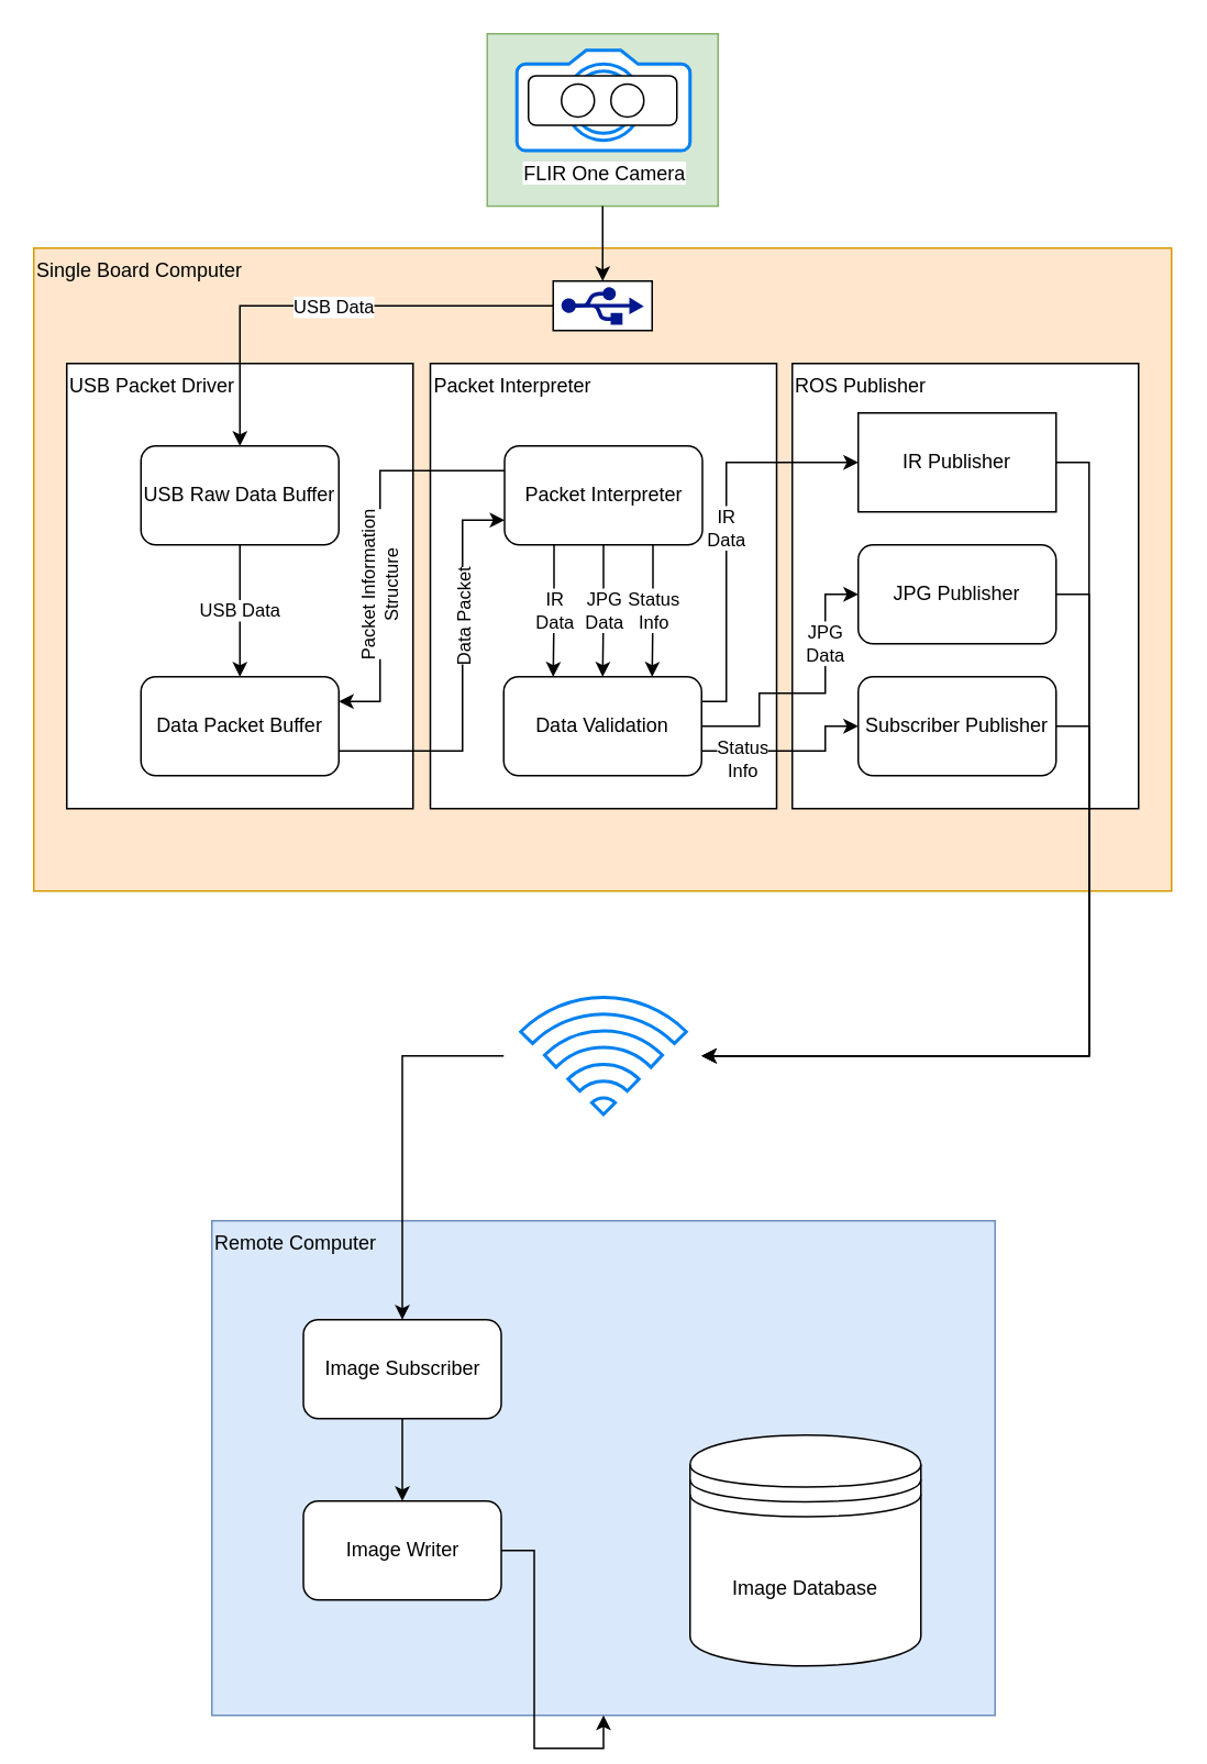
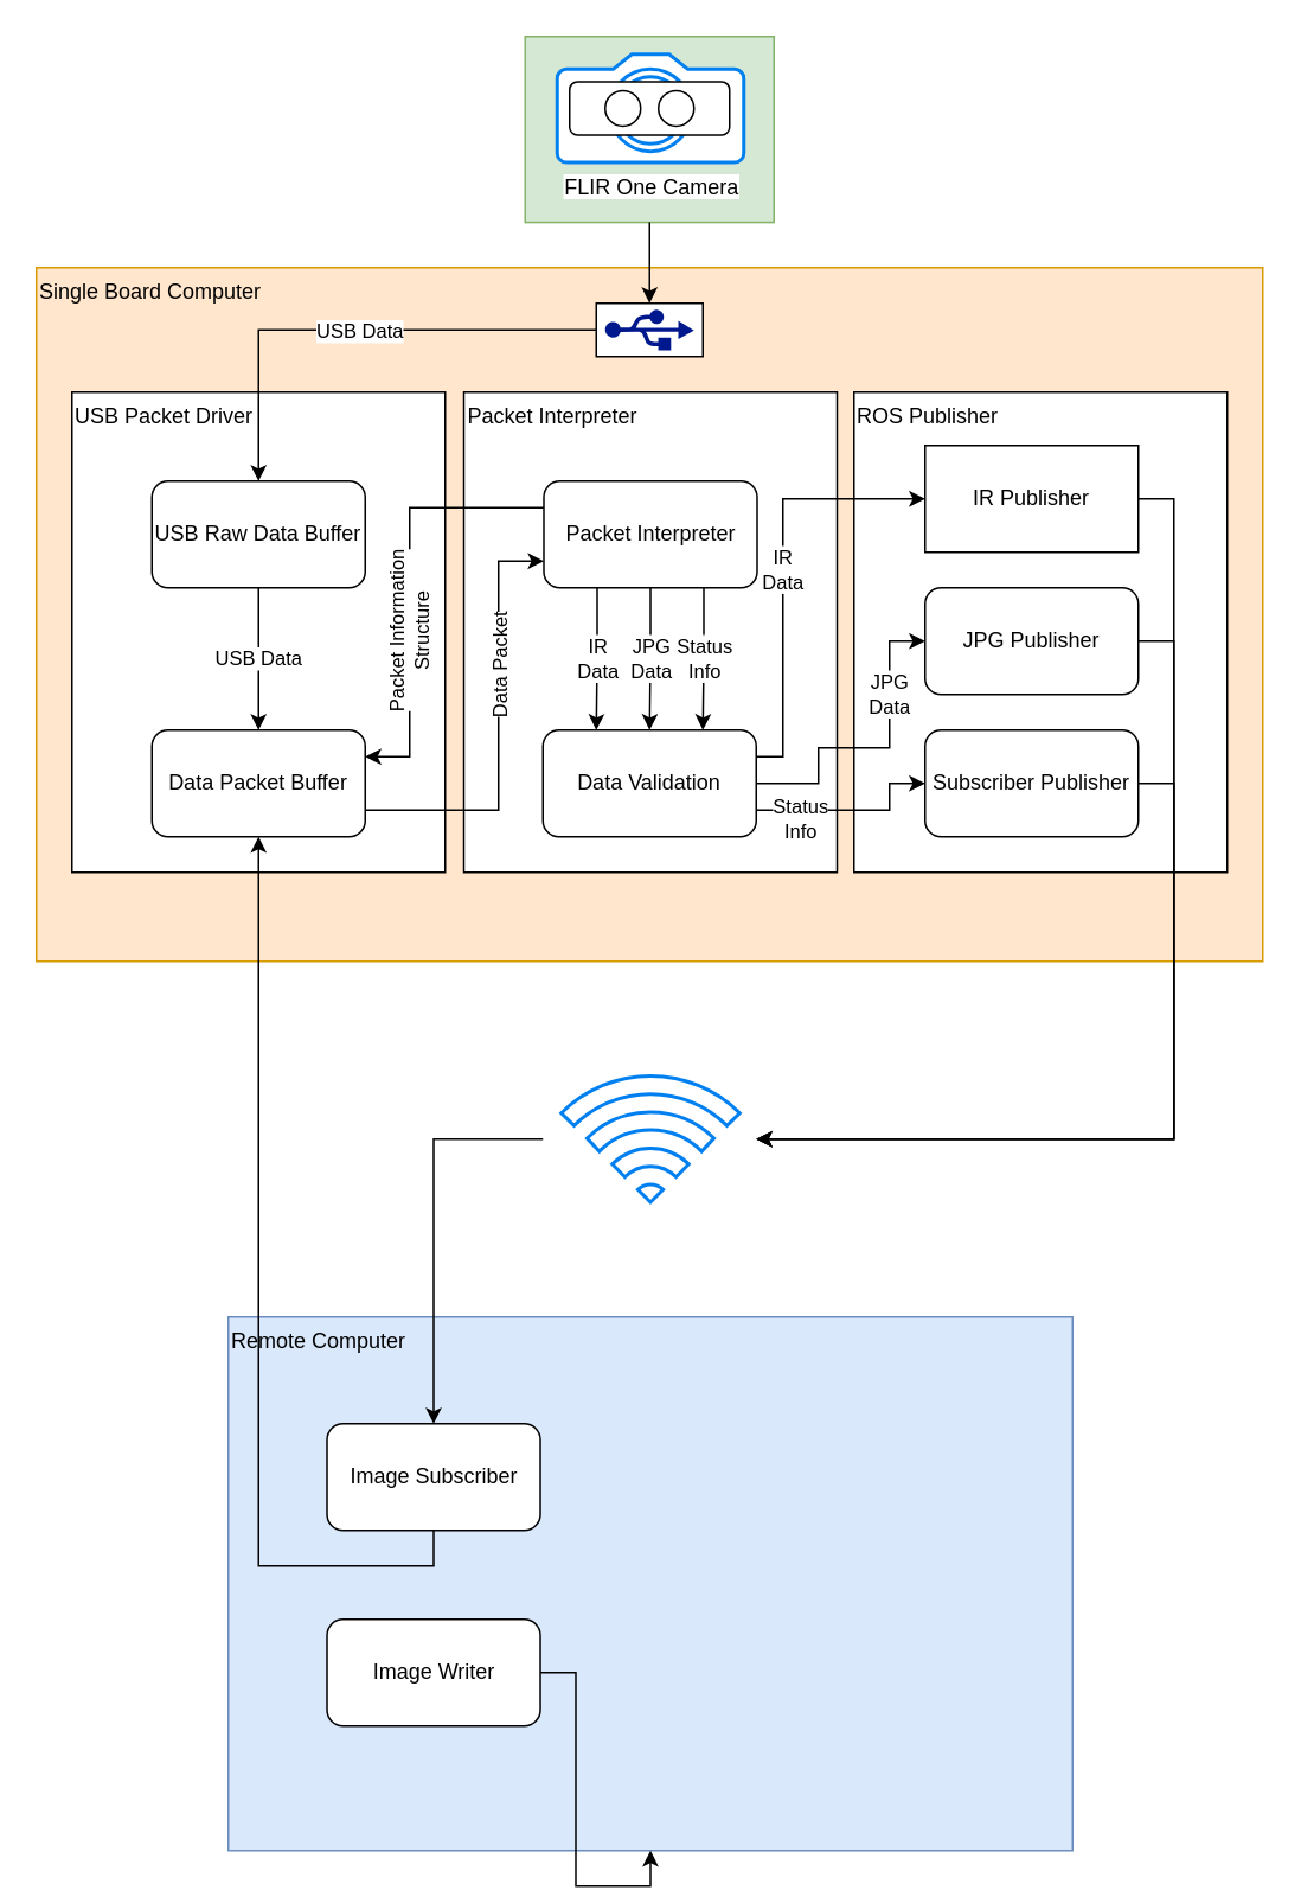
  <mxCell id="0" />
  <mxCell id="1" parent="0" />
  <mxCell id="2" value="Remote Computer" style="rounded=0;whiteSpace=wrap;html=1;fillColor=#dae8fc;strokeColor=#6c8ebf;horizontal=1;verticalAlign=top;align=left;" vertex="1" parent="1"><mxGeometry x="128" y="740" width="475" height="300" as="geometry" /></mxCell>
  <mxCell id="3" style="edgeStyle=orthogonalEdgeStyle;rounded=0;orthogonalLoop=1;jettySize=auto;html=1;exitX=0;exitY=0.5;exitDx=0;exitDy=0;" edge="1" parent="1" source="4" target="42"><mxGeometry relative="1" as="geometry" /></mxCell>
  <mxCell id="4" value="" style="rounded=0;whiteSpace=wrap;html=1;align=center;strokeColor=none;fillColor=none;" vertex="1" parent="1"><mxGeometry x="305" y="590" width="120" height="100" as="geometry" /></mxCell>
  <mxCell id="5" value="Single Board Computer" style="rounded=0;whiteSpace=wrap;html=1;fillColor=#ffe6cc;strokeColor=#d79b00;horizontal=1;verticalAlign=top;align=left;" vertex="1" parent="1"><mxGeometry x="20" y="150" width="690" height="390" as="geometry" /></mxCell>
  <mxCell id="6" value="" style="rounded=0;whiteSpace=wrap;html=1;" vertex="1" parent="1"><mxGeometry x="335" y="170" width="60" height="30" as="geometry" /></mxCell>
  <mxCell id="7" value="" style="rounded=0;whiteSpace=wrap;html=1;fillColor=#d5e8d4;strokeColor=#82b366;" vertex="1" parent="1"><mxGeometry x="295" y="20" width="140" height="104.55" as="geometry" /></mxCell>
  <mxCell id="8" value="&lt;div&gt;FLIR One Camera&lt;/div&gt;" style="html=1;verticalLabelPosition=bottom;align=center;labelBackgroundColor=#ffffff;verticalAlign=top;strokeWidth=2;strokeColor=#0080F0;shadow=0;dashed=0;shape=mxgraph.ios7.icons.camera;" vertex="1" parent="1"><mxGeometry x="313" y="30" width="105" height="60.9" as="geometry" /></mxCell>
  <mxCell id="9" value="" style="rounded=1;whiteSpace=wrap;html=1;" vertex="1" parent="1"><mxGeometry x="320" y="45.45" width="90" height="30" as="geometry" /></mxCell>
  <mxCell id="10" value="" style="ellipse;whiteSpace=wrap;html=1;aspect=fixed;" vertex="1" parent="1"><mxGeometry x="370" y="50.45" width="20" height="20" as="geometry" /></mxCell>
  <mxCell id="11" value="" style="ellipse;whiteSpace=wrap;html=1;aspect=fixed;" vertex="1" parent="1"><mxGeometry x="340" y="50.45" width="20" height="20" as="geometry" /></mxCell>
  <mxCell id="12" value="" style="aspect=fixed;pointerEvents=1;shadow=0;dashed=0;html=1;strokeColor=none;labelPosition=center;verticalLabelPosition=bottom;verticalAlign=top;align=center;fillColor=#00188D;shape=mxgraph.mscae.enterprise.usb" vertex="1" parent="1"><mxGeometry x="340" y="173.5" width="50" height="23" as="geometry" /></mxCell>
  <mxCell id="13" value="" style="endArrow=classic;html=1;exitX=0.5;exitY=1;exitDx=0;exitDy=0;entryX=0.5;entryY=0;entryDx=0;entryDy=0;" edge="1" parent="1" source="7" target="6"><mxGeometry width="50" height="50" relative="1" as="geometry"><mxPoint x="360" y="150" as="sourcePoint" /><mxPoint x="365" y="250" as="targetPoint" /></mxGeometry></mxCell>
  <mxCell id="14" value="USB Packet Driver" style="rounded=0;whiteSpace=wrap;html=1;align=left;verticalAlign=top;" vertex="1" parent="1"><mxGeometry x="40" y="220" width="210" height="270" as="geometry" /></mxCell>
  <mxCell id="15" value="USB Data" style="edgeStyle=orthogonalEdgeStyle;rounded=0;orthogonalLoop=1;jettySize=auto;html=1;exitX=0.5;exitY=1;exitDx=0;exitDy=0;entryX=0.5;entryY=0;entryDx=0;entryDy=0;" edge="1" parent="1" source="16" target="17"><mxGeometry relative="1" as="geometry" /></mxCell>
  <mxCell id="16" value="USB Raw Data Buffer" style="rounded=1;whiteSpace=wrap;html=1;align=center;" vertex="1" parent="1"><mxGeometry x="85" y="270" width="120" height="60" as="geometry" /></mxCell>
  <mxCell id="17" value="Data Packet Buffer" style="rounded=1;whiteSpace=wrap;html=1;align=center;" vertex="1" parent="1"><mxGeometry x="85" y="410" width="120" height="60" as="geometry" /></mxCell>
  <mxCell id="18" style="edgeStyle=orthogonalEdgeStyle;rounded=0;orthogonalLoop=1;jettySize=auto;html=1;exitX=0;exitY=0.5;exitDx=0;exitDy=0;entryX=0.5;entryY=0;entryDx=0;entryDy=0;" edge="1" parent="1" source="6" target="16"><mxGeometry relative="1" as="geometry" /></mxCell>
  <mxCell id="19" value="USB Data" style="edgeLabel;html=1;align=center;verticalAlign=middle;resizable=0;points=[];" vertex="1" connectable="0" parent="18"><mxGeometry x="-0.024" relative="1" as="geometry"><mxPoint as="offset" /></mxGeometry></mxCell>
  <mxCell id="20" value="Packet Interpreter" style="rounded=0;whiteSpace=wrap;html=1;align=left;verticalAlign=top;" vertex="1" parent="1"><mxGeometry x="260.5" y="220" width="210" height="270" as="geometry" /></mxCell>
  <mxCell id="21" value="Data Validation" style="rounded=1;whiteSpace=wrap;html=1;align=center;" vertex="1" parent="1"><mxGeometry x="305" y="410" width="120" height="60" as="geometry" /></mxCell>
  <mxCell id="22" style="edgeStyle=orthogonalEdgeStyle;rounded=0;orthogonalLoop=1;jettySize=auto;html=1;exitX=0;exitY=0.25;exitDx=0;exitDy=0;entryX=1;entryY=0.25;entryDx=0;entryDy=0;" edge="1" parent="1" source="27" target="17"><mxGeometry relative="1" as="geometry"><Array as="points"><mxPoint x="230" y="285" /><mxPoint x="230" y="425" /></Array></mxGeometry></mxCell>
  <mxCell id="23" value="Packet Information&lt;br&gt;Structure" style="edgeLabel;html=1;align=center;verticalAlign=middle;resizable=0;points=[];horizontal=0;" vertex="1" connectable="0" parent="22"><mxGeometry x="-0.338" y="-1" relative="1" as="geometry"><mxPoint x="1" y="66.33" as="offset" /></mxGeometry></mxCell>
  <mxCell id="24" value="&lt;div&gt;IR&lt;/div&gt;&lt;div&gt;Data&lt;br&gt;&lt;/div&gt;" style="edgeStyle=orthogonalEdgeStyle;rounded=0;orthogonalLoop=1;jettySize=auto;html=1;exitX=0.25;exitY=1;exitDx=0;exitDy=0;entryX=0.25;entryY=0;entryDx=0;entryDy=0;" edge="1" parent="1" source="27" target="21"><mxGeometry relative="1" as="geometry" /></mxCell>
  <mxCell id="25" value="&lt;div&gt;JPG&lt;/div&gt;&lt;div&gt;Data&lt;br&gt;&lt;/div&gt;" style="edgeStyle=orthogonalEdgeStyle;rounded=0;orthogonalLoop=1;jettySize=auto;html=1;exitX=0.5;exitY=1;exitDx=0;exitDy=0;entryX=0.5;entryY=0;entryDx=0;entryDy=0;" edge="1" parent="1" source="27" target="21"><mxGeometry relative="1" as="geometry" /></mxCell>
  <mxCell id="26" value="&lt;div&gt;Status&lt;/div&gt;&lt;div&gt;Info&lt;br&gt;&lt;/div&gt;" style="edgeStyle=orthogonalEdgeStyle;rounded=0;orthogonalLoop=1;jettySize=auto;html=1;exitX=0.75;exitY=1;exitDx=0;exitDy=0;entryX=0.75;entryY=0;entryDx=0;entryDy=0;" edge="1" parent="1" source="27" target="21"><mxGeometry relative="1" as="geometry" /></mxCell>
  <mxCell id="27" value="Packet Interpreter" style="rounded=1;whiteSpace=wrap;html=1;align=center;" vertex="1" parent="1"><mxGeometry x="305.5" y="270" width="120" height="60" as="geometry" /></mxCell>
  <mxCell id="28" style="edgeStyle=orthogonalEdgeStyle;rounded=0;orthogonalLoop=1;jettySize=auto;html=1;exitX=1;exitY=0.75;exitDx=0;exitDy=0;entryX=0;entryY=0.75;entryDx=0;entryDy=0;" edge="1" parent="1" source="17" target="27"><mxGeometry relative="1" as="geometry"><Array as="points"><mxPoint x="280" y="455" /><mxPoint x="280" y="315" /></Array></mxGeometry></mxCell>
  <mxCell id="29" value="Data Packet" style="edgeLabel;html=1;align=center;verticalAlign=middle;resizable=0;points=[];horizontal=0;" vertex="1" connectable="0" parent="28"><mxGeometry x="0.293" relative="1" as="geometry"><mxPoint as="offset" /></mxGeometry></mxCell>
  <mxCell id="30" value="ROS Publisher" style="rounded=0;whiteSpace=wrap;html=1;align=left;verticalAlign=top;" vertex="1" parent="1"><mxGeometry x="480" y="220" width="210" height="270" as="geometry" /></mxCell>
  <mxCell id="31" style="edgeStyle=orthogonalEdgeStyle;rounded=0;orthogonalLoop=1;jettySize=auto;html=1;exitX=1;exitY=0.5;exitDx=0;exitDy=0;entryX=1;entryY=0.5;entryDx=0;entryDy=0;" edge="1" parent="1" source="32" target="4"><mxGeometry relative="1" as="geometry"><mxPoint x="430" y="640" as="targetPoint" /><Array as="points"><mxPoint x="660" y="280" /><mxPoint x="660" y="640" /></Array></mxGeometry></mxCell>
  <mxCell id="32" value="IR Publisher" style="whiteSpace=wrap;html=1;align=center;rounded=0;" vertex="1" parent="1"><mxGeometry x="520" y="250" width="120" height="60" as="geometry" /></mxCell>
  <mxCell id="33" style="edgeStyle=orthogonalEdgeStyle;rounded=0;orthogonalLoop=1;jettySize=auto;html=1;exitX=1;exitY=0.5;exitDx=0;exitDy=0;entryX=1;entryY=0.5;entryDx=0;entryDy=0;" edge="1" parent="1" source="34" target="4"><mxGeometry relative="1" as="geometry"><mxPoint x="480" y="610" as="targetPoint" /><Array as="points"><mxPoint x="660" y="360" /><mxPoint x="660" y="640" /></Array></mxGeometry></mxCell>
  <mxCell id="34" value="JPG Publisher" style="rounded=1;whiteSpace=wrap;html=1;align=center;" vertex="1" parent="1"><mxGeometry x="520" y="330" width="120" height="60" as="geometry" /></mxCell>
  <mxCell id="35" style="edgeStyle=orthogonalEdgeStyle;rounded=0;orthogonalLoop=1;jettySize=auto;html=1;exitX=1;exitY=0.5;exitDx=0;exitDy=0;entryX=1;entryY=0.5;entryDx=0;entryDy=0;" edge="1" parent="1" source="36" target="4"><mxGeometry relative="1" as="geometry"><Array as="points"><mxPoint x="660" y="440" /><mxPoint x="660" y="640" /></Array></mxGeometry></mxCell>
  <mxCell id="36" value="Subscriber Publisher" style="rounded=1;whiteSpace=wrap;html=1;align=center;" vertex="1" parent="1"><mxGeometry x="520" y="410" width="120" height="60" as="geometry" /></mxCell>
  <mxCell id="37" value="&lt;div&gt;IR&lt;/div&gt;&lt;div&gt;Data&lt;/div&gt;" style="edgeStyle=orthogonalEdgeStyle;rounded=0;orthogonalLoop=1;jettySize=auto;html=1;exitX=1;exitY=0.25;exitDx=0;exitDy=0;entryX=0;entryY=0.5;entryDx=0;entryDy=0;" edge="1" parent="1" source="21" target="32"><mxGeometry relative="1" as="geometry"><Array as="points"><mxPoint x="440" y="425" /><mxPoint x="440" y="280" /></Array></mxGeometry></mxCell>
  <mxCell id="38" value="&lt;div&gt;JPG&lt;/div&gt;&lt;div&gt;Data&lt;br&gt;&lt;/div&gt;" style="edgeStyle=orthogonalEdgeStyle;rounded=0;orthogonalLoop=1;jettySize=auto;html=1;exitX=1;exitY=0.5;exitDx=0;exitDy=0;entryX=0;entryY=0.5;entryDx=0;entryDy=0;" edge="1" parent="1" source="21" target="34"><mxGeometry x="0.429" relative="1" as="geometry"><Array as="points"><mxPoint x="460" y="440" /><mxPoint x="460" y="420" /><mxPoint x="500" y="420" /><mxPoint x="500" y="360" /></Array><mxPoint as="offset" /></mxGeometry></mxCell>
  <mxCell id="39" value="&lt;div&gt;Status&lt;/div&gt;&lt;div&gt;Info&lt;/div&gt;" style="edgeStyle=orthogonalEdgeStyle;rounded=0;orthogonalLoop=1;jettySize=auto;html=1;exitX=1;exitY=0.75;exitDx=0;exitDy=0;entryX=0;entryY=0.5;entryDx=0;entryDy=0;" edge="1" parent="1" source="21" target="36"><mxGeometry x="-0.545" y="-5" relative="1" as="geometry"><Array as="points"><mxPoint x="500" y="455" /><mxPoint x="500" y="440" /></Array><mxPoint as="offset" /></mxGeometry></mxCell>
  <mxCell id="40" value="" style="html=1;verticalLabelPosition=bottom;align=center;labelBackgroundColor=#ffffff;verticalAlign=top;strokeWidth=2;strokeColor=#0080F0;shadow=0;dashed=0;shape=mxgraph.ios7.icons.wifi;pointerEvents=1" vertex="1" parent="1"><mxGeometry x="315.3" y="604.5" width="100.41" height="71" as="geometry" /></mxCell>
- <mxCell id="41" style="edgeStyle=orthogonalEdgeStyle;rounded=0;orthogonalLoop=1;jettySize=auto;html=1;exitX=0.5;exitY=1;exitDx=0;exitDy=0;" edge="1" parent="1" source="42" target="44"><mxGeometry relative="1" as="geometry" /></mxCell>
+ <mxCell id="41" style="edgeStyle=orthogonalEdgeStyle;rounded=0;orthogonalLoop=1;jettySize=auto;html=1;exitX=0.5;exitY=1;exitDx=0;exitDy=0;" edge="1" parent="1" source="42" target="17"><mxGeometry relative="1" as="geometry" /></mxCell>
  <mxCell id="42" value="Image Subscriber" style="rounded=1;whiteSpace=wrap;html=1;align=center;" vertex="1" parent="1"><mxGeometry x="183.51" y="800" width="120" height="60" as="geometry" /></mxCell>
  <mxCell id="43" style="edgeStyle=orthogonalEdgeStyle;rounded=0;orthogonalLoop=1;jettySize=auto;html=1;exitX=1;exitY=0.5;exitDx=0;exitDy=0;" edge="1" parent="1" source="44" target="2"><mxGeometry relative="1" as="geometry" /></mxCell>
  <mxCell id="44" value="Image Writer" style="rounded=1;whiteSpace=wrap;html=1;align=center;" vertex="1" parent="1"><mxGeometry x="183.51" y="910" width="120" height="60" as="geometry" /></mxCell>
- <mxCell id="45" value="Image Database" style="shape=datastore;whiteSpace=wrap;html=1;align=center;" vertex="1" parent="1"><mxGeometry x="418" y="870" width="140" height="140" as="geometry" /></mxCell>
